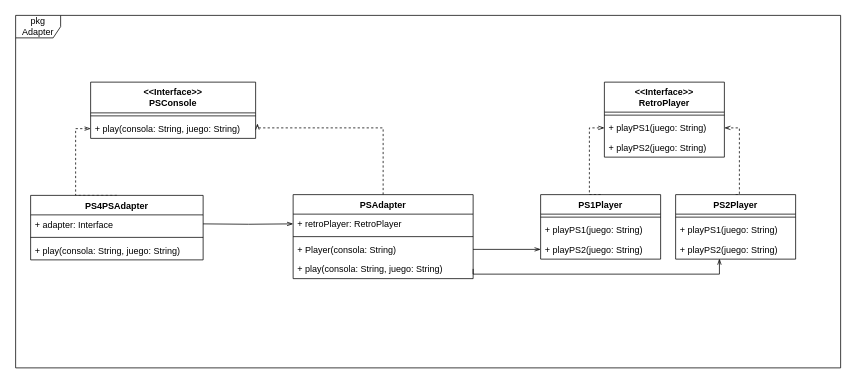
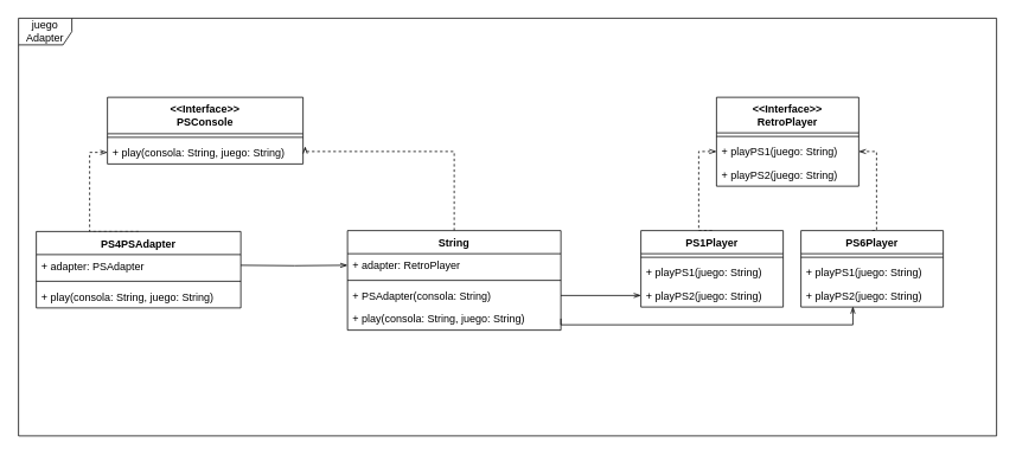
  <mxCell id="0" />
  <mxCell id="1" parent="0" />
- <mxCell id="2" value="pkg Adapter" style="shape=umlFrame;whiteSpace=wrap;html=1;" vertex="1" parent="1"><mxGeometry x="20" y="20" width="1100" height="470" as="geometry" /></mxCell>
+ <mxCell id="2" value="juego Adapter" style="shape=umlFrame;whiteSpace=wrap;html=1;" vertex="1" parent="1"><mxGeometry x="20" y="20" width="1100" height="470" as="geometry" /></mxCell>
  <mxCell id="3" style="edgeStyle=orthogonalEdgeStyle;rounded=0;orthogonalLoop=1;jettySize=auto;html=1;exitX=0.5;exitY=0;exitDx=0;exitDy=0;startArrow=none;startFill=0;endArrow=openThin;endFill=0;dashed=1;entryX=1.011;entryY=0.24;entryDx=0;entryDy=0;entryPerimeter=0;" edge="1" parent="1" source="29" target="16"><mxGeometry relative="1" as="geometry"><mxPoint x="630" y="170" as="targetPoint" /><Array as="points"><mxPoint x="510" y="170" /><mxPoint x="342" y="170" /></Array></mxGeometry></mxCell>
  <mxCell id="4" style="edgeStyle=orthogonalEdgeStyle;rounded=0;orthogonalLoop=1;jettySize=auto;html=1;exitX=0.5;exitY=0;exitDx=0;exitDy=0;entryX=0;entryY=0.5;entryDx=0;entryDy=0;startArrow=none;startFill=0;endArrow=openThin;endFill=0;dashed=1;" edge="1" parent="1" source="5" target="16"><mxGeometry relative="1" as="geometry"><Array as="points"><mxPoint x="100" y="260" /><mxPoint x="100" y="171" /></Array></mxGeometry></mxCell>
  <mxCell id="5" value="PS4PSAdapter" style="swimlane;fontStyle=1;align=center;verticalAlign=top;childLayout=stackLayout;horizontal=1;startSize=26;horizontalStack=0;resizeParent=1;resizeParentMax=0;resizeLast=0;collapsible=1;marginBottom=0;" vertex="1" parent="1"><mxGeometry x="40" y="260" width="230" height="86" as="geometry" /></mxCell>
- <mxCell id="6" value="+ adapter: Interface" style="text;strokeColor=none;fillColor=none;align=left;verticalAlign=top;spacingLeft=4;spacingRight=4;overflow=hidden;rotatable=0;points=[[0,0.5],[1,0.5]];portConstraint=eastwest;" vertex="1" parent="5"><mxGeometry y="26" width="230" height="26" as="geometry" /></mxCell>
+ <mxCell id="6" value="+ adapter: PSAdapter" style="text;strokeColor=none;fillColor=none;align=left;verticalAlign=top;spacingLeft=4;spacingRight=4;overflow=hidden;rotatable=0;points=[[0,0.5],[1,0.5]];portConstraint=eastwest;" vertex="1" parent="5"><mxGeometry y="26" width="230" height="26" as="geometry" /></mxCell>
  <mxCell id="7" value="" style="line;strokeWidth=1;fillColor=none;align=left;verticalAlign=middle;spacingTop=-1;spacingLeft=3;spacingRight=3;rotatable=0;labelPosition=right;points=[];portConstraint=eastwest;" vertex="1" parent="5"><mxGeometry y="52" width="230" height="8" as="geometry" /></mxCell>
  <mxCell id="8" value="+ play(consola: String, juego: String)" style="text;strokeColor=none;fillColor=none;align=left;verticalAlign=top;spacingLeft=4;spacingRight=4;overflow=hidden;rotatable=0;points=[[0,0.5],[1,0.5]];portConstraint=eastwest;" vertex="1" parent="5"><mxGeometry y="60" width="230" height="26" as="geometry" /></mxCell>
  <mxCell id="9" style="edgeStyle=orthogonalEdgeStyle;rounded=0;orthogonalLoop=1;jettySize=auto;html=1;exitX=0.5;exitY=0;exitDx=0;exitDy=0;entryX=0;entryY=0.5;entryDx=0;entryDy=0;startArrow=none;startFill=0;endArrow=openThin;endFill=0;dashed=1;" edge="1" parent="1" source="17" target="27"><mxGeometry relative="1" as="geometry"><Array as="points"><mxPoint x="785" y="259" /><mxPoint x="785" y="170" /></Array></mxGeometry></mxCell>
  <mxCell id="10" style="edgeStyle=orthogonalEdgeStyle;rounded=0;orthogonalLoop=1;jettySize=auto;html=1;exitX=0.5;exitY=0;exitDx=0;exitDy=0;entryX=1;entryY=0.5;entryDx=0;entryDy=0;startArrow=none;startFill=0;endArrow=openThin;endFill=0;dashed=1;" edge="1" parent="1" source="21" target="27"><mxGeometry relative="1" as="geometry"><Array as="points"><mxPoint x="985" y="259" /><mxPoint x="985" y="170" /></Array></mxGeometry></mxCell>
  <mxCell id="11" style="edgeStyle=orthogonalEdgeStyle;rounded=0;orthogonalLoop=1;jettySize=auto;html=1;exitX=1;exitY=0.5;exitDx=0;exitDy=0;entryX=0;entryY=0.5;entryDx=0;entryDy=0;startArrow=none;startFill=0;endArrow=openThin;endFill=0;" edge="1" parent="1" source="32" target="20"><mxGeometry relative="1" as="geometry" /></mxCell>
  <mxCell id="12" style="edgeStyle=orthogonalEdgeStyle;rounded=0;orthogonalLoop=1;jettySize=auto;html=1;exitX=1;exitY=0.5;exitDx=0;exitDy=0;entryX=0.365;entryY=0.977;entryDx=0;entryDy=0;entryPerimeter=0;startArrow=none;startFill=0;endArrow=openThin;endFill=0;" edge="1" parent="1" source="33" target="24"><mxGeometry relative="1" as="geometry"><Array as="points"><mxPoint x="630" y="365" /><mxPoint x="958" y="365" /></Array></mxGeometry></mxCell>
  <mxCell id="13" style="edgeStyle=orthogonalEdgeStyle;rounded=0;orthogonalLoop=1;jettySize=auto;html=1;entryX=0;entryY=0.5;entryDx=0;entryDy=0;startArrow=none;startFill=0;endArrow=openThin;endFill=0;" edge="1" parent="1" target="30"><mxGeometry relative="1" as="geometry"><mxPoint x="270" y="298" as="sourcePoint" /></mxGeometry></mxCell>
  <mxCell id="14" value="&lt;&lt;Interface&gt;&gt;&#10;PSConsole" style="swimlane;fontStyle=1;align=center;verticalAlign=top;childLayout=stackLayout;horizontal=1;startSize=41;horizontalStack=0;resizeParent=1;resizeParentMax=0;resizeLast=0;collapsible=1;marginBottom=0;" vertex="1" parent="1"><mxGeometry x="120" y="109" width="220" height="75" as="geometry" /></mxCell>
  <mxCell id="15" value="" style="line;strokeWidth=1;fillColor=none;align=left;verticalAlign=middle;spacingTop=-1;spacingLeft=3;spacingRight=3;rotatable=0;labelPosition=right;points=[];portConstraint=eastwest;" vertex="1" parent="14"><mxGeometry y="41" width="220" height="8" as="geometry" /></mxCell>
  <mxCell id="16" value="+ play(consola: String, juego: String)" style="text;strokeColor=none;fillColor=none;align=left;verticalAlign=top;spacingLeft=4;spacingRight=4;overflow=hidden;rotatable=0;points=[[0,0.5],[1,0.5]];portConstraint=eastwest;" vertex="1" parent="14"><mxGeometry y="49" width="220" height="26" as="geometry" /></mxCell>
  <mxCell id="17" value="PS1Player" style="swimlane;fontStyle=1;align=center;verticalAlign=top;childLayout=stackLayout;horizontal=1;startSize=26;horizontalStack=0;resizeParent=1;resizeParentMax=0;resizeLast=0;collapsible=1;marginBottom=0;" vertex="1" parent="1"><mxGeometry x="720" y="259" width="160" height="86" as="geometry" /></mxCell>
  <mxCell id="18" value="" style="line;strokeWidth=1;fillColor=none;align=left;verticalAlign=middle;spacingTop=-1;spacingLeft=3;spacingRight=3;rotatable=0;labelPosition=right;points=[];portConstraint=eastwest;" vertex="1" parent="17"><mxGeometry y="26" width="160" height="8" as="geometry" /></mxCell>
  <mxCell id="19" value="+ playPS1(juego: String)" style="text;strokeColor=none;fillColor=none;align=left;verticalAlign=top;spacingLeft=4;spacingRight=4;overflow=hidden;rotatable=0;points=[[0,0.5],[1,0.5]];portConstraint=eastwest;" vertex="1" parent="17"><mxGeometry y="34" width="160" height="26" as="geometry" /></mxCell>
  <mxCell id="20" value="+ playPS2(juego: String)" style="text;strokeColor=none;fillColor=none;align=left;verticalAlign=top;spacingLeft=4;spacingRight=4;overflow=hidden;rotatable=0;points=[[0,0.5],[1,0.5]];portConstraint=eastwest;" vertex="1" parent="17"><mxGeometry y="60" width="160" height="26" as="geometry" /></mxCell>
- <mxCell id="21" value="PS2Player" style="swimlane;fontStyle=1;align=center;verticalAlign=top;childLayout=stackLayout;horizontal=1;startSize=26;horizontalStack=0;resizeParent=1;resizeParentMax=0;resizeLast=0;collapsible=1;marginBottom=0;" vertex="1" parent="1"><mxGeometry x="900" y="259" width="160" height="86" as="geometry" /></mxCell>
+ <mxCell id="21" value="PS6Player" style="swimlane;fontStyle=1;align=center;verticalAlign=top;childLayout=stackLayout;horizontal=1;startSize=26;horizontalStack=0;resizeParent=1;resizeParentMax=0;resizeLast=0;collapsible=1;marginBottom=0;" vertex="1" parent="1"><mxGeometry x="900" y="259" width="160" height="86" as="geometry" /></mxCell>
  <mxCell id="22" value="" style="line;strokeWidth=1;fillColor=none;align=left;verticalAlign=middle;spacingTop=-1;spacingLeft=3;spacingRight=3;rotatable=0;labelPosition=right;points=[];portConstraint=eastwest;" vertex="1" parent="21"><mxGeometry y="26" width="160" height="8" as="geometry" /></mxCell>
  <mxCell id="23" value="+ playPS1(juego: String)" style="text;strokeColor=none;fillColor=none;align=left;verticalAlign=top;spacingLeft=4;spacingRight=4;overflow=hidden;rotatable=0;points=[[0,0.5],[1,0.5]];portConstraint=eastwest;" vertex="1" parent="21"><mxGeometry y="34" width="160" height="26" as="geometry" /></mxCell>
  <mxCell id="24" value="+ playPS2(juego: String)" style="text;strokeColor=none;fillColor=none;align=left;verticalAlign=top;spacingLeft=4;spacingRight=4;overflow=hidden;rotatable=0;points=[[0,0.5],[1,0.5]];portConstraint=eastwest;" vertex="1" parent="21"><mxGeometry y="60" width="160" height="26" as="geometry" /></mxCell>
  <mxCell id="25" value="&lt;&lt;Interface&gt;&gt;&#10;RetroPlayer" style="swimlane;fontStyle=1;align=center;verticalAlign=top;childLayout=stackLayout;horizontal=1;startSize=40;horizontalStack=0;resizeParent=1;resizeParentMax=0;resizeLast=0;collapsible=1;marginBottom=0;" vertex="1" parent="1"><mxGeometry x="805" y="109" width="160" height="100" as="geometry" /></mxCell>
  <mxCell id="26" value="" style="line;strokeWidth=1;fillColor=none;align=left;verticalAlign=middle;spacingTop=-1;spacingLeft=3;spacingRight=3;rotatable=0;labelPosition=right;points=[];portConstraint=eastwest;" vertex="1" parent="25"><mxGeometry y="40" width="160" height="8" as="geometry" /></mxCell>
  <mxCell id="27" value="+ playPS1(juego: String)" style="text;strokeColor=none;fillColor=none;align=left;verticalAlign=top;spacingLeft=4;spacingRight=4;overflow=hidden;rotatable=0;points=[[0,0.5],[1,0.5]];portConstraint=eastwest;" vertex="1" parent="25"><mxGeometry y="48" width="160" height="26" as="geometry" /></mxCell>
  <mxCell id="28" value="+ playPS2(juego: String)" style="text;strokeColor=none;fillColor=none;align=left;verticalAlign=top;spacingLeft=4;spacingRight=4;overflow=hidden;rotatable=0;points=[[0,0.5],[1,0.5]];portConstraint=eastwest;" vertex="1" parent="25"><mxGeometry y="74" width="160" height="26" as="geometry" /></mxCell>
- <mxCell id="29" value="PSAdapter" style="swimlane;fontStyle=1;align=center;verticalAlign=top;childLayout=stackLayout;horizontal=1;startSize=26;horizontalStack=0;resizeParent=1;resizeParentMax=0;resizeLast=0;collapsible=1;marginBottom=0;" vertex="1" parent="1"><mxGeometry x="390" y="259" width="240" height="112" as="geometry" /></mxCell>
- <mxCell id="30" value="+ retroPlayer: RetroPlayer" style="text;strokeColor=none;fillColor=none;align=left;verticalAlign=top;spacingLeft=4;spacingRight=4;overflow=hidden;rotatable=0;points=[[0,0.5],[1,0.5]];portConstraint=eastwest;" vertex="1" parent="29"><mxGeometry y="26" width="240" height="26" as="geometry" /></mxCell>
+ <mxCell id="29" value="String" style="swimlane;fontStyle=1;align=center;verticalAlign=top;childLayout=stackLayout;horizontal=1;startSize=26;horizontalStack=0;resizeParent=1;resizeParentMax=0;resizeLast=0;collapsible=1;marginBottom=0;" vertex="1" parent="1"><mxGeometry x="390" y="259" width="240" height="112" as="geometry" /></mxCell>
+ <mxCell id="30" value="+ adapter: RetroPlayer" style="text;strokeColor=none;fillColor=none;align=left;verticalAlign=top;spacingLeft=4;spacingRight=4;overflow=hidden;rotatable=0;points=[[0,0.5],[1,0.5]];portConstraint=eastwest;" vertex="1" parent="29"><mxGeometry y="26" width="240" height="26" as="geometry" /></mxCell>
  <mxCell id="31" value="" style="line;strokeWidth=1;fillColor=none;align=left;verticalAlign=middle;spacingTop=-1;spacingLeft=3;spacingRight=3;rotatable=0;labelPosition=right;points=[];portConstraint=eastwest;" vertex="1" parent="29"><mxGeometry y="52" width="240" height="8" as="geometry" /></mxCell>
- <mxCell id="32" value="+ Player(consola: String)" style="text;strokeColor=none;fillColor=none;align=left;verticalAlign=top;spacingLeft=4;spacingRight=4;overflow=hidden;rotatable=0;points=[[0,0.5],[1,0.5]];portConstraint=eastwest;" vertex="1" parent="29"><mxGeometry y="60" width="240" height="26" as="geometry" /></mxCell>
+ <mxCell id="32" value="+ PSAdapter(consola: String)" style="text;strokeColor=none;fillColor=none;align=left;verticalAlign=top;spacingLeft=4;spacingRight=4;overflow=hidden;rotatable=0;points=[[0,0.5],[1,0.5]];portConstraint=eastwest;" vertex="1" parent="29"><mxGeometry y="60" width="240" height="26" as="geometry" /></mxCell>
  <mxCell id="33" value="+ play(consola: String, juego: String)" style="text;strokeColor=none;fillColor=none;align=left;verticalAlign=top;spacingLeft=4;spacingRight=4;overflow=hidden;rotatable=0;points=[[0,0.5],[1,0.5]];portConstraint=eastwest;" vertex="1" parent="29"><mxGeometry y="86" width="240" height="26" as="geometry" /></mxCell>
